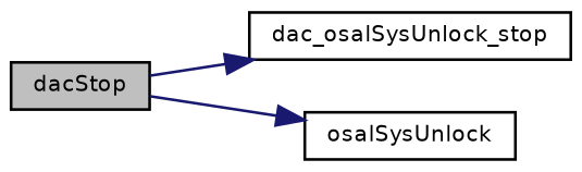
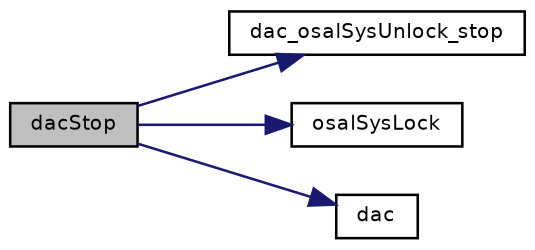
  digraph {
    rankdir=LR
    node [color=black fontname=Helvetica fontsize=8 shape=record]
    edge [color=midnightblue fontname=Helvetica fontsize=8 labelfontname=Helvetica labelfontsize=8 style=solid]
    n1 [fillcolor=grey75 fontcolor=black height=0.2 label=dacStop style=filled width=0.4]
    n2 [height=0.2 label=dac_osalSysUnlock_stop width=0.4]
-   n4 [height=0.2 label=osalSysUnlock width=0.4]
+   n3 [height=0.2 label=osalSysLock width=0.4]
+   n4 [height=0.2 label=dac width=0.4]
    n1 -> n2
+   n1 -> n3
    n1 -> n4
  }
